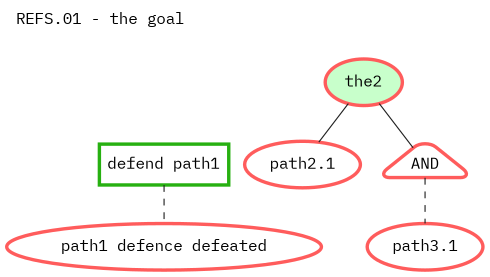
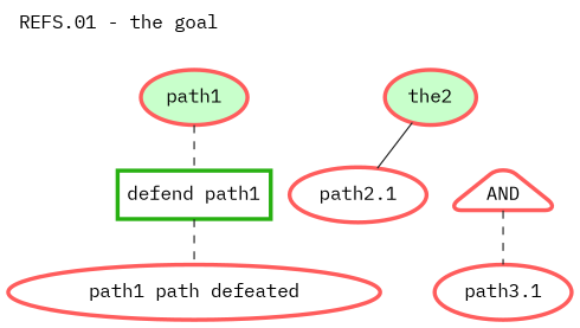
  graph {
    fontname="IBM Plex Mono"
    label="REFS.01 - the goal"
    labeljust=l
    labelloc=t
    nodesep=0.2
    ranksep=0.4
    splines=True
    node [color="#ff5c5c" fillcolor="#ffffff" fontname="IBM Plex Mono" margin=0.1 shape=ellipse style="filled, setlinewidth(3)"]
    edge [color="#1f1f1f" fontname="IBM Plex Mono" style=dashed]
+   n1 [fillcolor="#C8FFCB" label=path1]
    n2 [color="#27B011" label="defend path1" shape=box]
    n3 [fillcolor="#C8FFCB" label=the2]
    n4 [label="path2.1"]
    n5 [label=AND margin=0.05 shape=triangle style="rounded, filled, setlinewidth(3)"]
-   n6 [label="path1 defence defeated"]
+   n6 [label="path1 path defeated"]
    n7 [label="path3.1"]
+   n1 -- n2
    n2 -- n6
    n3 -- n4 [style=solid]
-   n3 -- n5 [style=solid]
    n5 -- n7
  }
